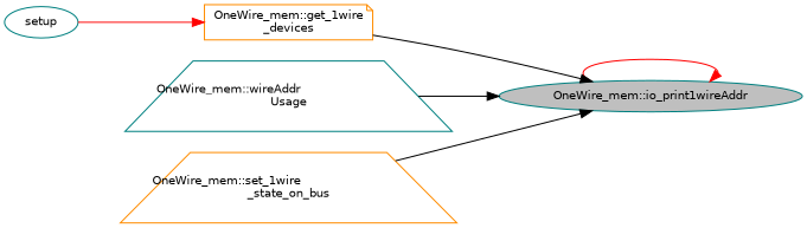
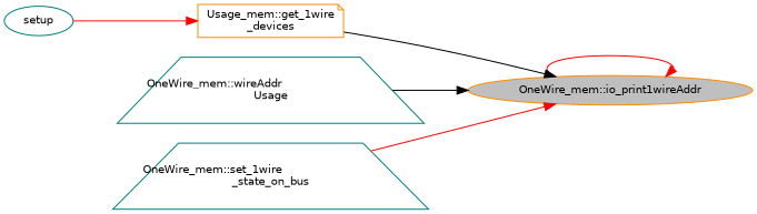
  digraph {
    rankdir=RL
    node [color=darkorange fillcolor=white fontname=Helvetica fontsize=10 shape=ellipse style=filled]
    edge [color=red dir=back fontname=Helvetica fontsize=10 labelfontname=Helvetica labelfontsize=10 style=solid]
-   n1 [color=teal fillcolor=grey75 fontcolor=black height=0.2 label="OneWire_mem::io_print1wireAddr" width=0.4]
-   n2 [height=0.2 label="OneWire_mem::get_1wire\l_devices" shape=note width=0.4]
+   n1 [fillcolor=grey75 fontcolor=black height=0.2 label="OneWire_mem::io_print1wireAddr" width=0.4]
+   n2 [height=0.2 label="Usage_mem::get_1wire\l_devices" shape=note width=0.4]
    n3 [color=teal height=0.2 label="OneWire_mem::wireAddr\lUsage" shape=trapezium width=0.4]
-   n4 [height=0.2 label="OneWire_mem::set_1wire\l_state_on_bus" shape=trapezium width=0.4]
+   n4 [color=teal height=0.2 label="OneWire_mem::set_1wire\l_state_on_bus" shape=trapezium width=0.4]
    n5 [color=teal height=0.2 label=setup width=0.4]
    n1 -> n1
    n1 -> n2 [color=black]
    n1 -> n3 [color=black]
-   n1 -> n4 [color=black]
+   n1 -> n4
    n2 -> n5
  }
